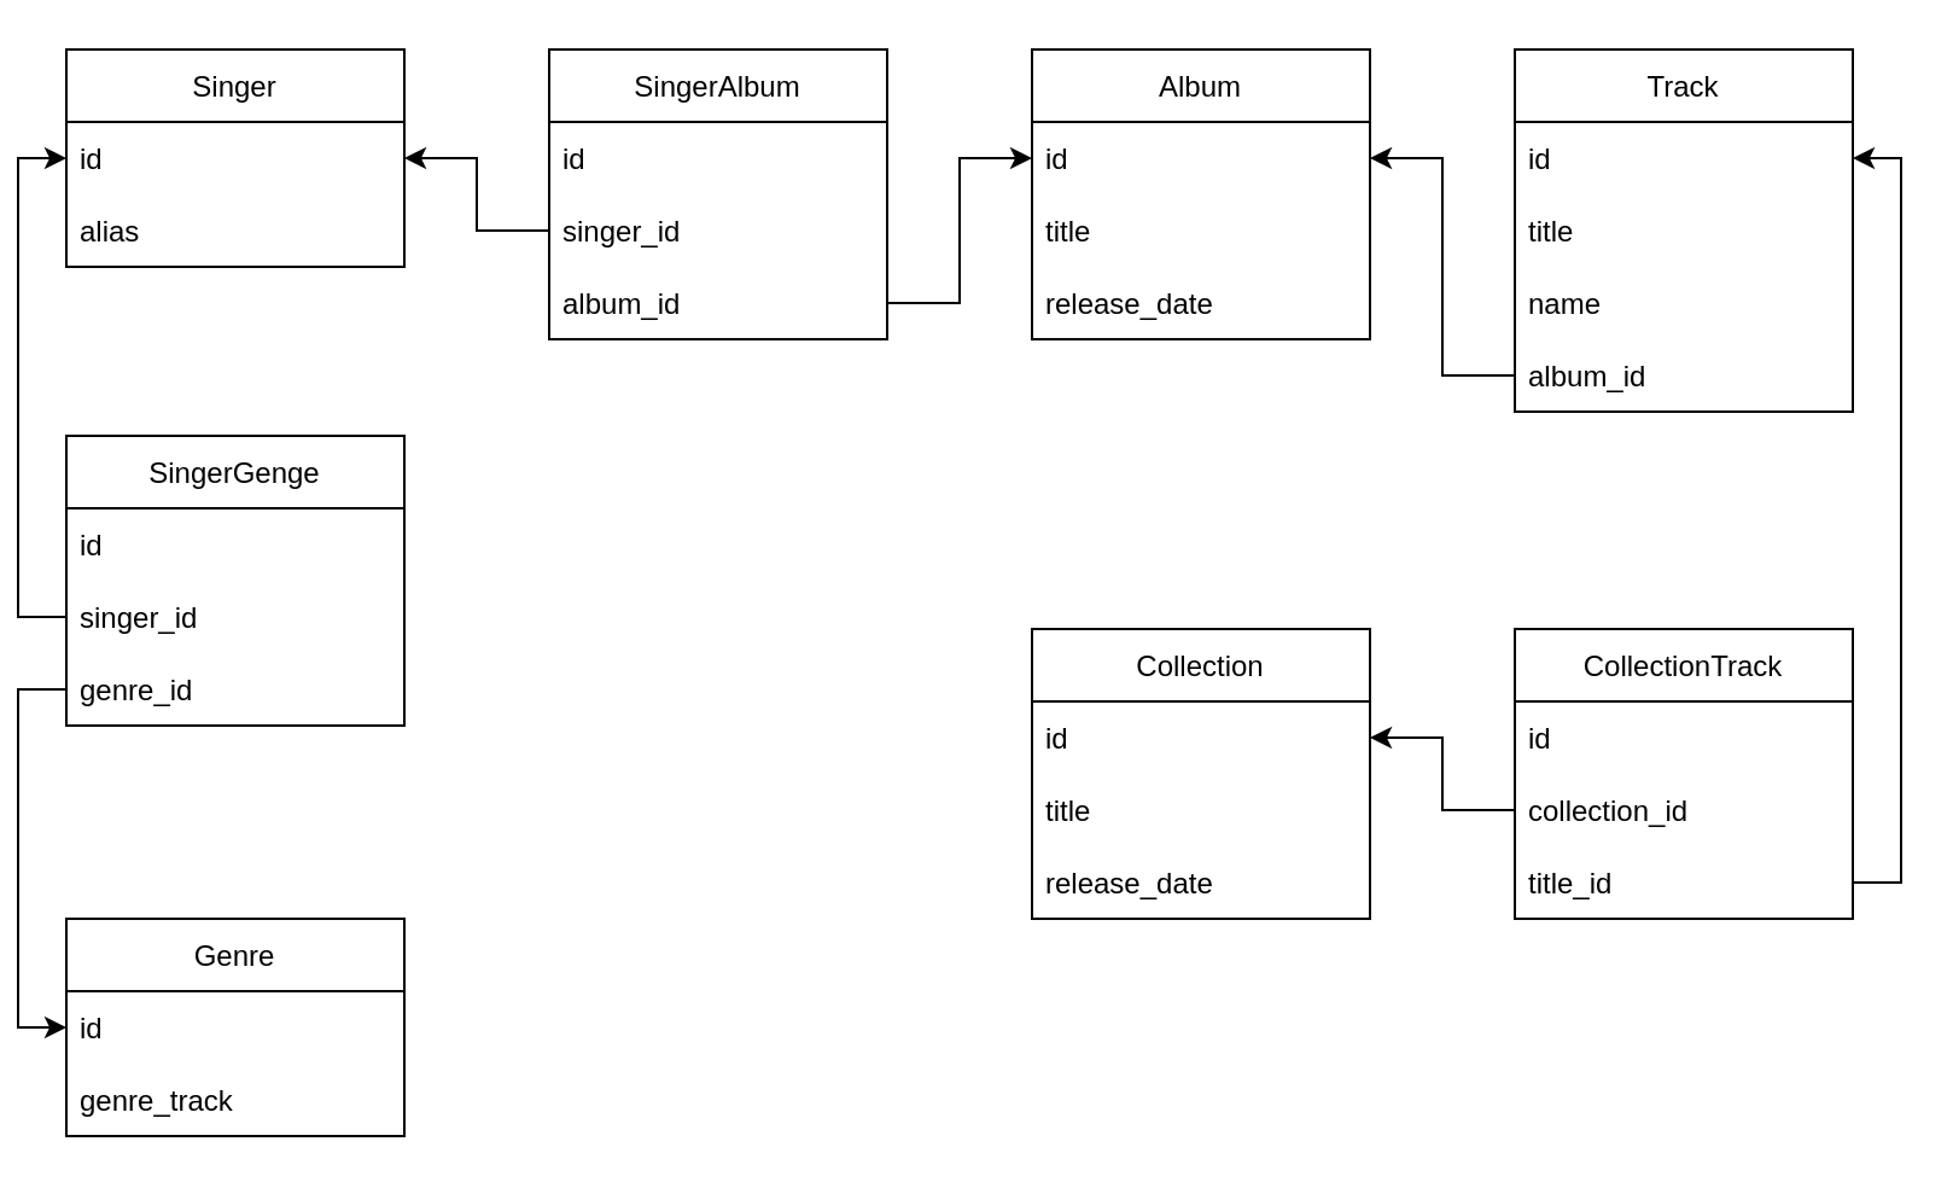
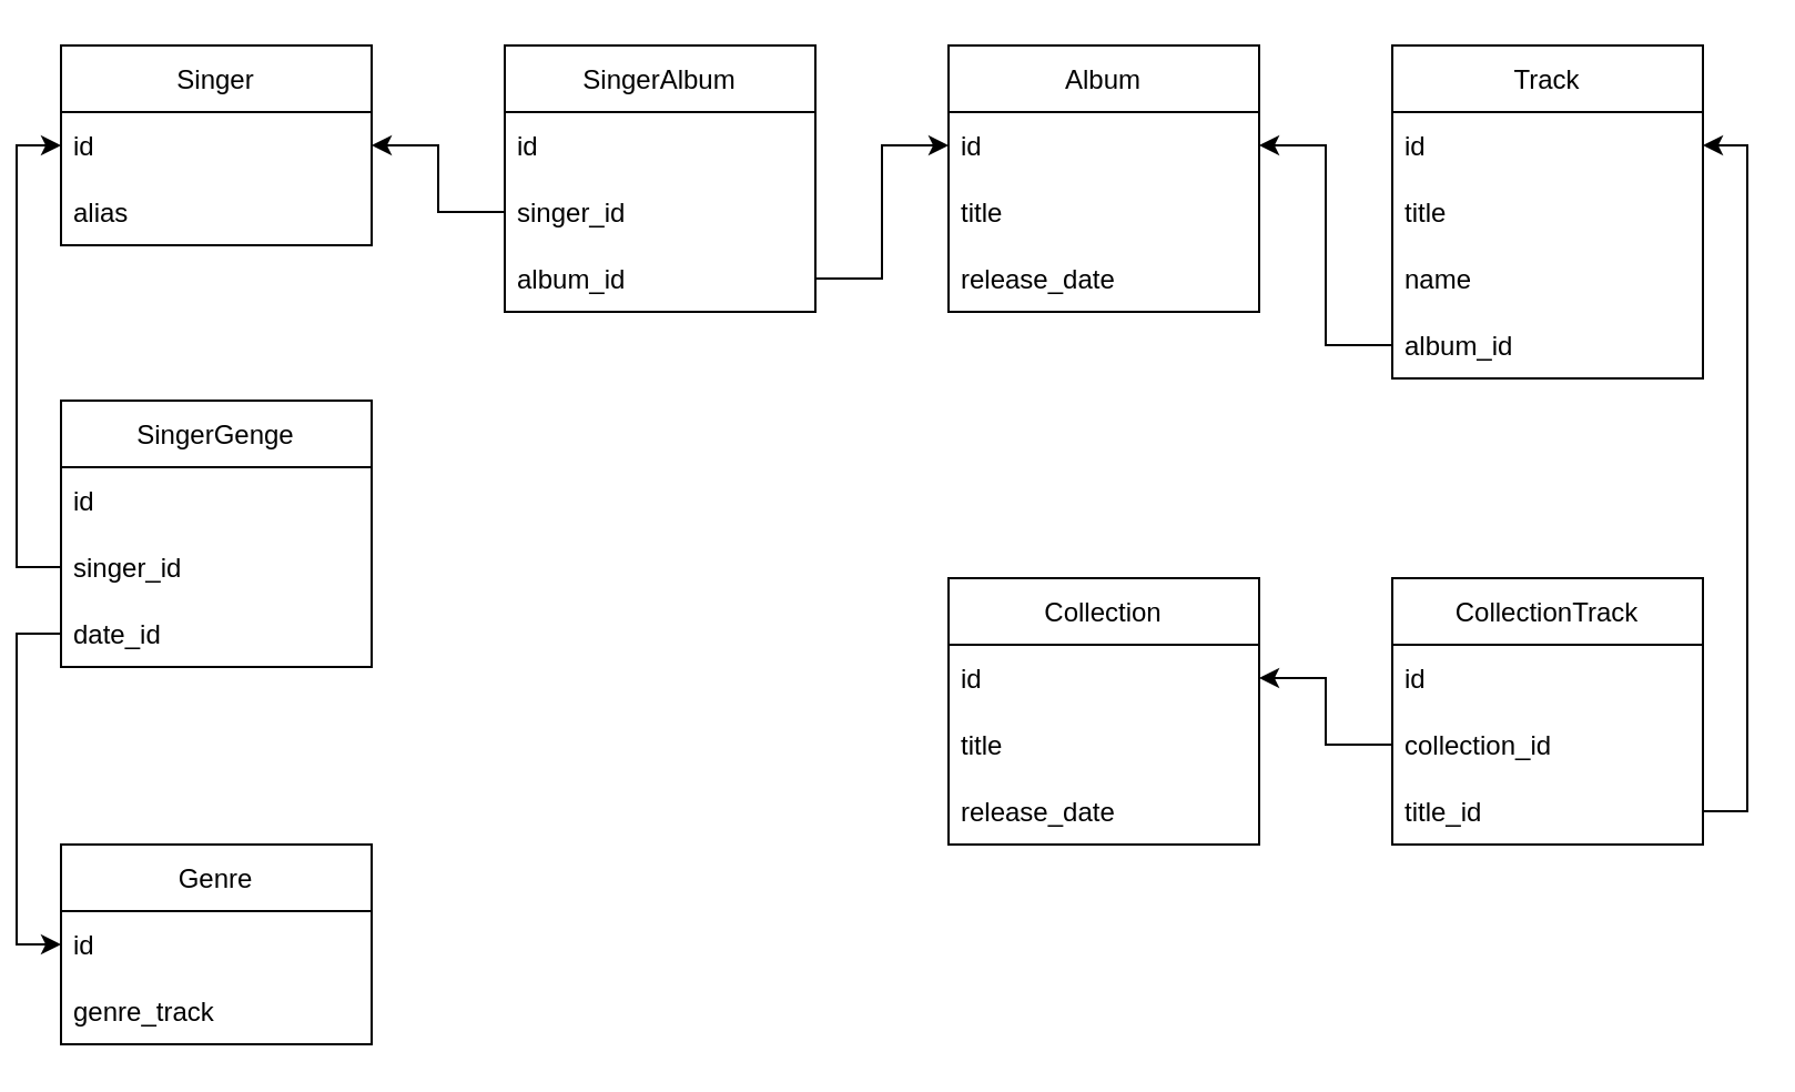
  <mxCell id="0" />
  <mxCell id="1" parent="0" />
  <mxCell id="2" value="Singer" style="swimlane;fontStyle=0;childLayout=stackLayout;horizontal=1;startSize=30;horizontalStack=0;resizeParent=1;resizeParentMax=0;resizeLast=0;collapsible=1;marginBottom=0;" parent="1" vertex="1"><mxGeometry x="20" y="20" width="140" height="90" as="geometry" /></mxCell>
  <mxCell id="3" value="id" style="text;strokeColor=none;fillColor=none;align=left;verticalAlign=middle;spacingLeft=4;spacingRight=4;overflow=hidden;points=[[0,0.5],[1,0.5]];portConstraint=eastwest;rotatable=0;fontStyle=0" parent="2" vertex="1"><mxGeometry y="30" width="140" height="30" as="geometry" /></mxCell>
  <mxCell id="4" value="alias" style="text;strokeColor=none;fillColor=none;align=left;verticalAlign=middle;spacingLeft=4;spacingRight=4;overflow=hidden;points=[[0,0.5],[1,0.5]];portConstraint=eastwest;rotatable=0;" parent="2" vertex="1"><mxGeometry y="60" width="140" height="30" as="geometry" /></mxCell>
  <mxCell id="5" value="Album" style="swimlane;fontStyle=0;childLayout=stackLayout;horizontal=1;startSize=30;horizontalStack=0;resizeParent=1;resizeParentMax=0;resizeLast=0;collapsible=1;marginBottom=0;" parent="1" vertex="1"><mxGeometry x="420" y="20" width="140" height="120" as="geometry" /></mxCell>
  <mxCell id="6" value="id" style="text;strokeColor=none;fillColor=none;align=left;verticalAlign=middle;spacingLeft=4;spacingRight=4;overflow=hidden;points=[[0,0.5],[1,0.5]];portConstraint=eastwest;rotatable=0;" parent="5" vertex="1"><mxGeometry y="30" width="140" height="30" as="geometry" /></mxCell>
  <mxCell id="7" value="title" style="text;strokeColor=none;fillColor=none;align=left;verticalAlign=middle;spacingLeft=4;spacingRight=4;overflow=hidden;points=[[0,0.5],[1,0.5]];portConstraint=eastwest;rotatable=0;" parent="5" vertex="1"><mxGeometry y="60" width="140" height="30" as="geometry" /></mxCell>
  <mxCell id="8" value="release_date" style="text;strokeColor=none;fillColor=none;align=left;verticalAlign=middle;spacingLeft=4;spacingRight=4;overflow=hidden;points=[[0,0.5],[1,0.5]];portConstraint=eastwest;rotatable=0;" parent="5" vertex="1"><mxGeometry y="90" width="140" height="30" as="geometry" /></mxCell>
  <mxCell id="9" value="Track" style="swimlane;fontStyle=0;childLayout=stackLayout;horizontal=1;startSize=30;horizontalStack=0;resizeParent=1;resizeParentMax=0;resizeLast=0;collapsible=1;marginBottom=0;" parent="1" vertex="1"><mxGeometry x="620" y="20" width="140" height="150" as="geometry" /></mxCell>
  <mxCell id="10" value="id" style="text;strokeColor=none;fillColor=none;align=left;verticalAlign=middle;spacingLeft=4;spacingRight=4;overflow=hidden;points=[[0,0.5],[1,0.5]];portConstraint=eastwest;rotatable=0;" parent="9" vertex="1"><mxGeometry y="30" width="140" height="30" as="geometry" /></mxCell>
  <mxCell id="11" value="title" style="text;strokeColor=none;fillColor=none;align=left;verticalAlign=middle;spacingLeft=4;spacingRight=4;overflow=hidden;points=[[0,0.5],[1,0.5]];portConstraint=eastwest;rotatable=0;" parent="9" vertex="1"><mxGeometry y="60" width="140" height="30" as="geometry" /></mxCell>
  <mxCell id="12" value="name" style="text;strokeColor=none;fillColor=none;align=left;verticalAlign=middle;spacingLeft=4;spacingRight=4;overflow=hidden;points=[[0,0.5],[1,0.5]];portConstraint=eastwest;rotatable=0;" parent="9" vertex="1"><mxGeometry y="90" width="140" height="30" as="geometry" /></mxCell>
  <mxCell id="13" value="album_id" style="text;strokeColor=none;fillColor=none;align=left;verticalAlign=middle;spacingLeft=4;spacingRight=4;overflow=hidden;points=[[0,0.5],[1,0.5]];portConstraint=eastwest;rotatable=0;" parent="9" vertex="1"><mxGeometry y="120" width="140" height="30" as="geometry" /></mxCell>
  <mxCell id="14" value="Genre" style="swimlane;fontStyle=0;childLayout=stackLayout;horizontal=1;startSize=30;horizontalStack=0;resizeParent=1;resizeParentMax=0;resizeLast=0;collapsible=1;marginBottom=0;" parent="1" vertex="1"><mxGeometry x="20" y="380" width="140" height="90" as="geometry" /></mxCell>
  <mxCell id="15" value="id" style="text;strokeColor=none;fillColor=none;align=left;verticalAlign=middle;spacingLeft=4;spacingRight=4;overflow=hidden;points=[[0,0.5],[1,0.5]];portConstraint=eastwest;rotatable=0;" parent="14" vertex="1"><mxGeometry y="30" width="140" height="30" as="geometry" /></mxCell>
  <mxCell id="16" value="genre_track" style="text;strokeColor=none;fillColor=none;align=left;verticalAlign=middle;spacingLeft=4;spacingRight=4;overflow=hidden;points=[[0,0.5],[1,0.5]];portConstraint=eastwest;rotatable=0;" parent="14" vertex="1"><mxGeometry y="60" width="140" height="30" as="geometry" /></mxCell>
  <mxCell id="17" value="SingerGenge" style="swimlane;fontStyle=0;childLayout=stackLayout;horizontal=1;startSize=30;horizontalStack=0;resizeParent=1;resizeParentMax=0;resizeLast=0;collapsible=1;marginBottom=0;" parent="1" vertex="1"><mxGeometry x="20" y="180" width="140" height="120" as="geometry" /></mxCell>
  <mxCell id="18" value="id" style="text;strokeColor=none;fillColor=none;align=left;verticalAlign=middle;spacingLeft=4;spacingRight=4;overflow=hidden;points=[[0,0.5],[1,0.5]];portConstraint=eastwest;rotatable=0;" parent="17" vertex="1"><mxGeometry y="30" width="140" height="30" as="geometry" /></mxCell>
  <mxCell id="19" value="singer_id" style="text;strokeColor=none;fillColor=none;align=left;verticalAlign=middle;spacingLeft=4;spacingRight=4;overflow=hidden;points=[[0,0.5],[1,0.5]];portConstraint=eastwest;rotatable=0;" parent="17" vertex="1"><mxGeometry y="60" width="140" height="30" as="geometry" /></mxCell>
- <mxCell id="20" value="genre_id" style="text;strokeColor=none;fillColor=none;align=left;verticalAlign=middle;spacingLeft=4;spacingRight=4;overflow=hidden;points=[[0,0.5],[1,0.5]];portConstraint=eastwest;rotatable=0;" parent="17" vertex="1"><mxGeometry y="90" width="140" height="30" as="geometry" /></mxCell>
+ <mxCell id="20" value="date_id" style="text;strokeColor=none;fillColor=none;align=left;verticalAlign=middle;spacingLeft=4;spacingRight=4;overflow=hidden;points=[[0,0.5],[1,0.5]];portConstraint=eastwest;rotatable=0;" parent="17" vertex="1"><mxGeometry y="90" width="140" height="30" as="geometry" /></mxCell>
  <mxCell id="21" style="edgeStyle=orthogonalEdgeStyle;rounded=0;orthogonalLoop=1;jettySize=auto;html=1;entryX=0;entryY=0.5;entryDx=0;entryDy=0;" parent="1" source="19" target="3" edge="1"><mxGeometry relative="1" as="geometry" /></mxCell>
  <mxCell id="22" style="edgeStyle=orthogonalEdgeStyle;rounded=0;orthogonalLoop=1;jettySize=auto;html=1;entryX=0;entryY=0.5;entryDx=0;entryDy=0;" parent="1" source="20" target="15" edge="1"><mxGeometry relative="1" as="geometry" /></mxCell>
  <mxCell id="23" value="SingerAlbum" style="swimlane;fontStyle=0;childLayout=stackLayout;horizontal=1;startSize=30;horizontalStack=0;resizeParent=1;resizeParentMax=0;resizeLast=0;collapsible=1;marginBottom=0;" parent="1" vertex="1"><mxGeometry x="220" y="20" width="140" height="120" as="geometry" /></mxCell>
  <mxCell id="24" value="id" style="text;strokeColor=none;fillColor=none;align=left;verticalAlign=middle;spacingLeft=4;spacingRight=4;overflow=hidden;points=[[0,0.5],[1,0.5]];portConstraint=eastwest;rotatable=0;" parent="23" vertex="1"><mxGeometry y="30" width="140" height="30" as="geometry" /></mxCell>
  <mxCell id="25" value="singer_id" style="text;strokeColor=none;fillColor=none;align=left;verticalAlign=middle;spacingLeft=4;spacingRight=4;overflow=hidden;points=[[0,0.5],[1,0.5]];portConstraint=eastwest;rotatable=0;" parent="23" vertex="1"><mxGeometry y="60" width="140" height="30" as="geometry" /></mxCell>
  <mxCell id="26" value="album_id" style="text;strokeColor=none;fillColor=none;align=left;verticalAlign=middle;spacingLeft=4;spacingRight=4;overflow=hidden;points=[[0,0.5],[1,0.5]];portConstraint=eastwest;rotatable=0;" parent="23" vertex="1"><mxGeometry y="90" width="140" height="30" as="geometry" /></mxCell>
  <mxCell id="27" style="edgeStyle=orthogonalEdgeStyle;rounded=0;orthogonalLoop=1;jettySize=auto;html=1;" parent="1" source="26" target="6" edge="1"><mxGeometry relative="1" as="geometry" /></mxCell>
  <mxCell id="28" style="edgeStyle=orthogonalEdgeStyle;rounded=0;orthogonalLoop=1;jettySize=auto;html=1;entryX=1;entryY=0.5;entryDx=0;entryDy=0;" parent="1" source="25" target="3" edge="1"><mxGeometry relative="1" as="geometry" /></mxCell>
  <mxCell id="29" value="Collection" style="swimlane;fontStyle=0;childLayout=stackLayout;horizontal=1;startSize=30;horizontalStack=0;resizeParent=1;resizeParentMax=0;resizeLast=0;collapsible=1;marginBottom=0;" parent="1" vertex="1"><mxGeometry x="420" y="260" width="140" height="120" as="geometry" /></mxCell>
  <mxCell id="30" value="id" style="text;strokeColor=none;fillColor=none;align=left;verticalAlign=middle;spacingLeft=4;spacingRight=4;overflow=hidden;points=[[0,0.5],[1,0.5]];portConstraint=eastwest;rotatable=0;" parent="29" vertex="1"><mxGeometry y="30" width="140" height="30" as="geometry" /></mxCell>
  <mxCell id="31" value="title" style="text;strokeColor=none;fillColor=none;align=left;verticalAlign=middle;spacingLeft=4;spacingRight=4;overflow=hidden;points=[[0,0.5],[1,0.5]];portConstraint=eastwest;rotatable=0;" parent="29" vertex="1"><mxGeometry y="60" width="140" height="30" as="geometry" /></mxCell>
  <mxCell id="32" value="release_date" style="text;strokeColor=none;fillColor=none;align=left;verticalAlign=middle;spacingLeft=4;spacingRight=4;overflow=hidden;points=[[0,0.5],[1,0.5]];portConstraint=eastwest;rotatable=0;" parent="29" vertex="1"><mxGeometry y="90" width="140" height="30" as="geometry" /></mxCell>
  <mxCell id="33" style="edgeStyle=orthogonalEdgeStyle;rounded=0;orthogonalLoop=1;jettySize=auto;html=1;entryX=1;entryY=0.5;entryDx=0;entryDy=0;" edge="1" parent="1" source="13" target="6"><mxGeometry relative="1" as="geometry" /></mxCell>
  <mxCell id="34" value="CollectionTrack" style="swimlane;fontStyle=0;childLayout=stackLayout;horizontal=1;startSize=30;horizontalStack=0;resizeParent=1;resizeParentMax=0;resizeLast=0;collapsible=1;marginBottom=0;" vertex="1" parent="1"><mxGeometry x="620" y="260" width="140" height="120" as="geometry" /></mxCell>
  <mxCell id="35" value="id" style="text;strokeColor=none;fillColor=none;align=left;verticalAlign=middle;spacingLeft=4;spacingRight=4;overflow=hidden;points=[[0,0.5],[1,0.5]];portConstraint=eastwest;rotatable=0;" vertex="1" parent="34"><mxGeometry y="30" width="140" height="30" as="geometry" /></mxCell>
  <mxCell id="36" value="collection_id" style="text;strokeColor=none;fillColor=none;align=left;verticalAlign=middle;spacingLeft=4;spacingRight=4;overflow=hidden;points=[[0,0.5],[1,0.5]];portConstraint=eastwest;rotatable=0;" vertex="1" parent="34"><mxGeometry y="60" width="140" height="30" as="geometry" /></mxCell>
  <mxCell id="37" value="title_id" style="text;strokeColor=none;fillColor=none;align=left;verticalAlign=middle;spacingLeft=4;spacingRight=4;overflow=hidden;points=[[0,0.5],[1,0.5]];portConstraint=eastwest;rotatable=0;" vertex="1" parent="34"><mxGeometry y="90" width="140" height="30" as="geometry" /></mxCell>
  <mxCell id="38" style="edgeStyle=orthogonalEdgeStyle;rounded=0;orthogonalLoop=1;jettySize=auto;html=1;exitX=0;exitY=0.5;exitDx=0;exitDy=0;entryX=1;entryY=0.5;entryDx=0;entryDy=0;" edge="1" parent="1" source="36" target="30"><mxGeometry relative="1" as="geometry" /></mxCell>
  <mxCell id="39" style="edgeStyle=orthogonalEdgeStyle;rounded=0;orthogonalLoop=1;jettySize=auto;html=1;entryX=1;entryY=0.5;entryDx=0;entryDy=0;" edge="1" parent="1" source="37" target="10"><mxGeometry relative="1" as="geometry"><Array as="points"><mxPoint x="780" y="365" /><mxPoint x="780" y="65" /></Array></mxGeometry></mxCell>
